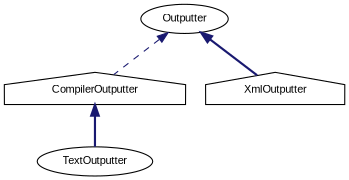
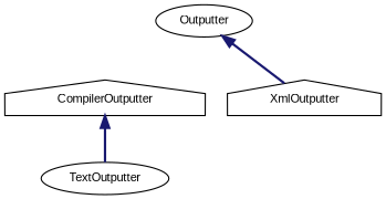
  digraph {
    fontname="Liberation Sans"
    rankdir=TB
    node [color=black fillcolor=white fontname="Liberation Sans" fontsize=10 shape=ellipse style=filled]
    edge [color=midnightblue dir=back fontname="Liberation Sans" fontsize=10 labelfontname=Helvetica labelfontsize=10 style=bold]
    n1 [height=0.2 label=Outputter width=0.4]
    n2 [height=0.2 label=CompilerOutputter shape=house width=0.4]
    n3 [height=0.2 label=XmlOutputter shape=house width=0.4]
    n4 [height=0.2 label=TextOutputter width=0.4]
-   n1 -> n2 [style=dashed]
    n1 -> n3
    n2 -> n4
  }
